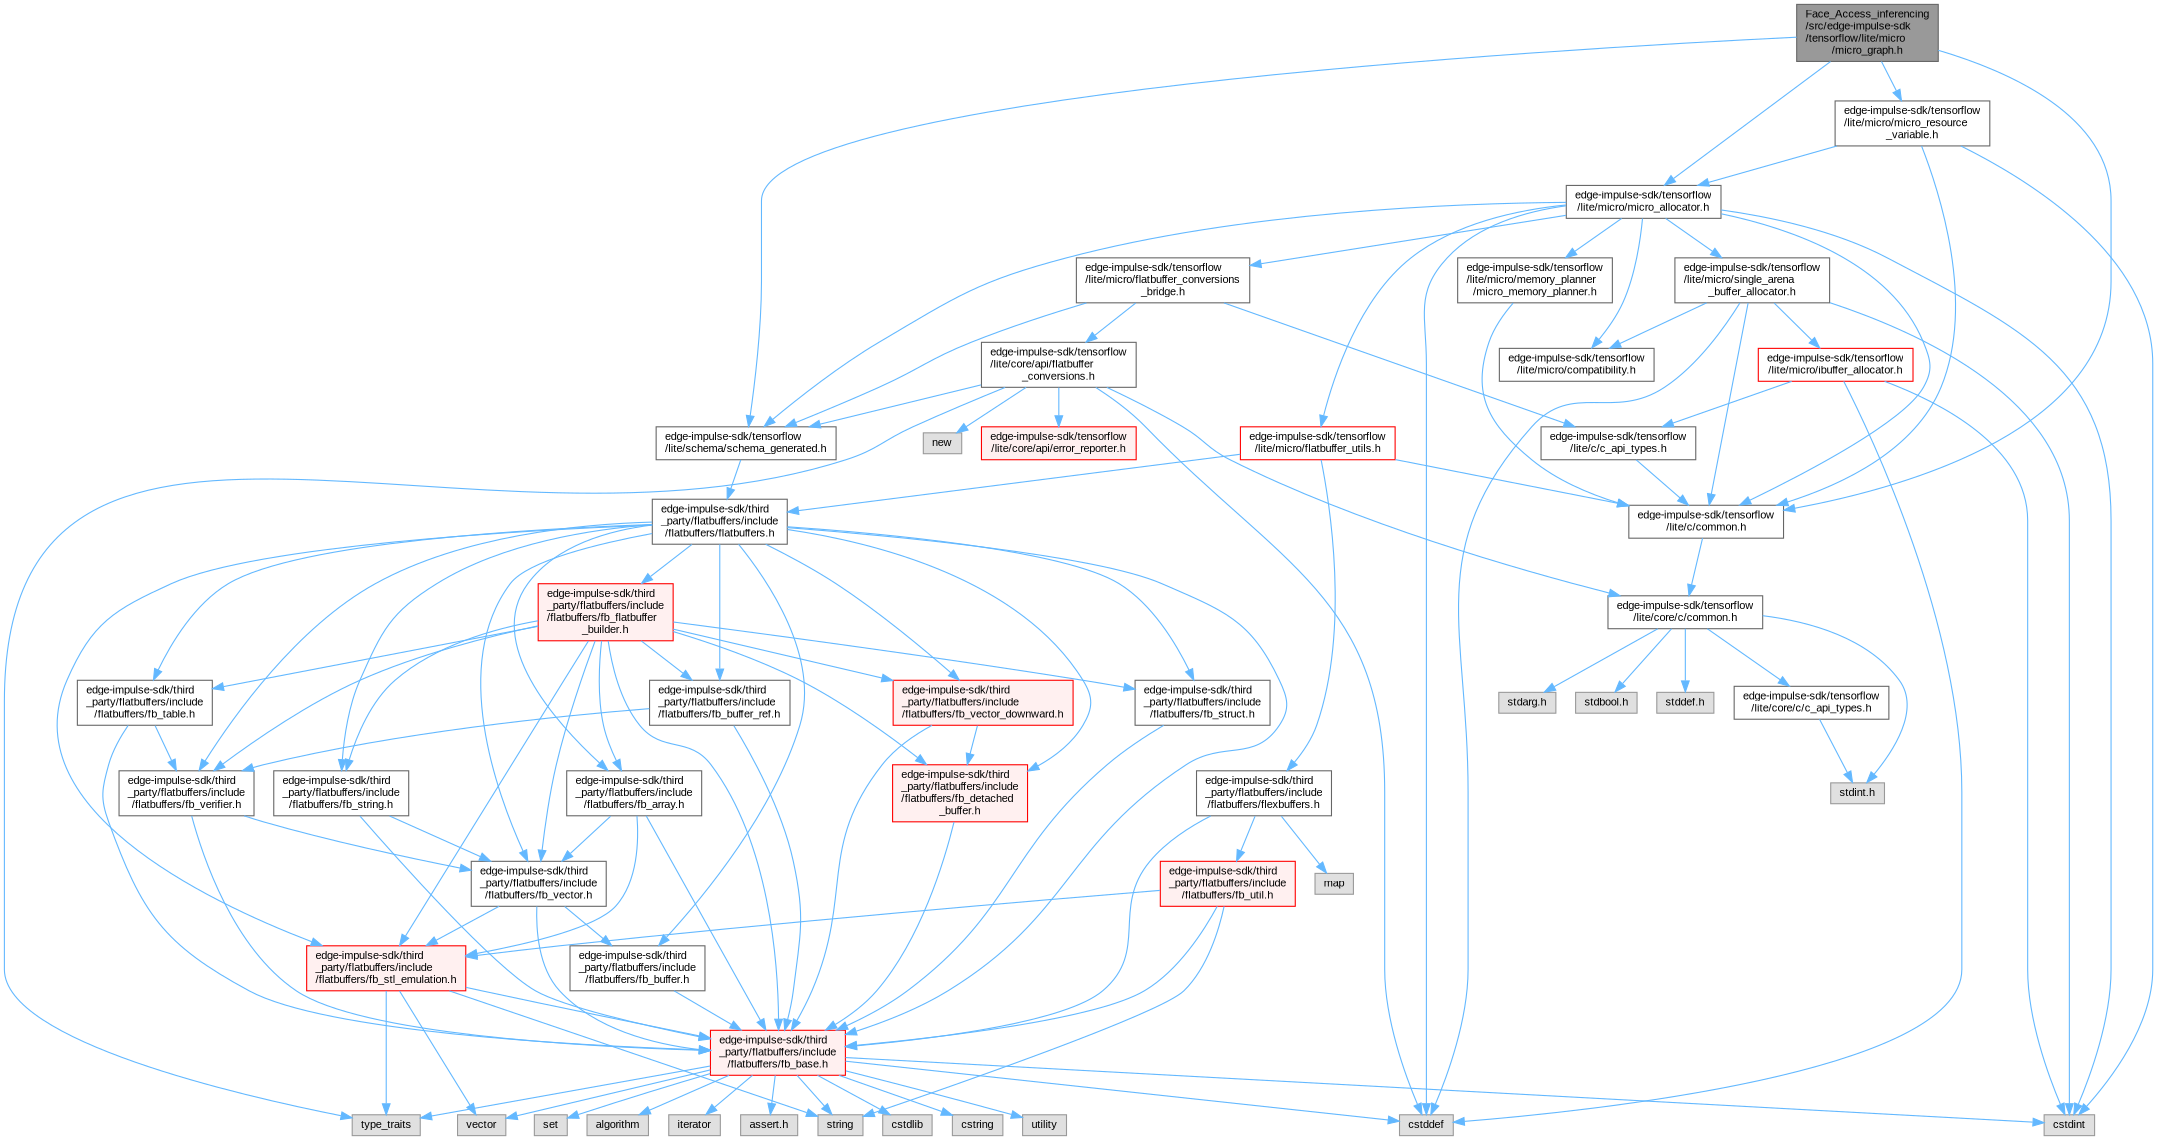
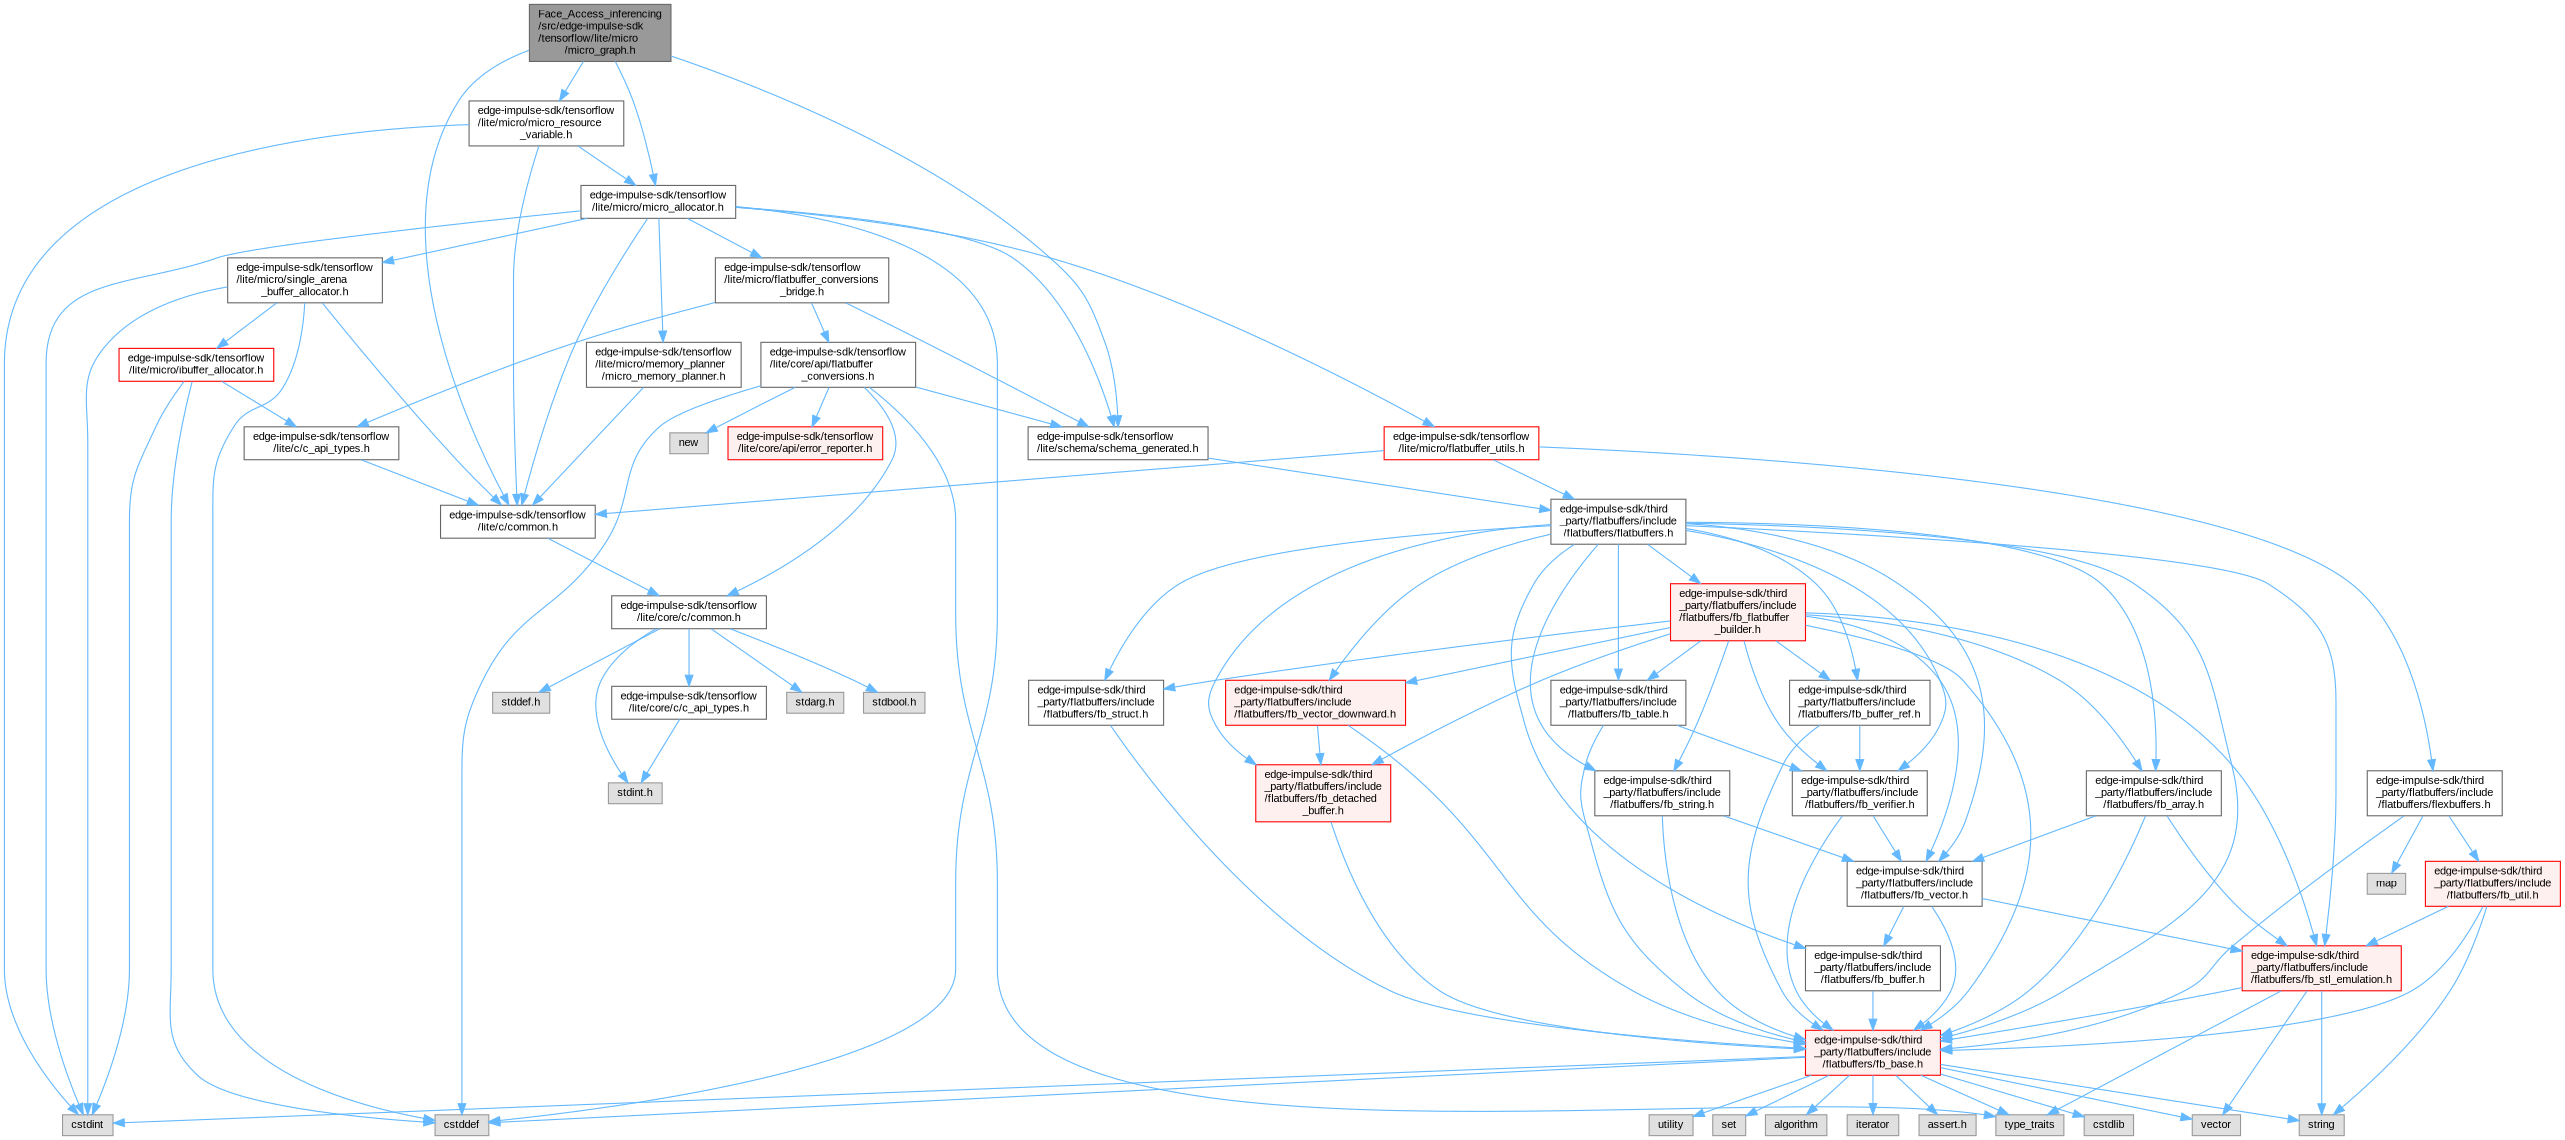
  digraph {
    fontname="Liberation Sans"
    node [color=grey40 fillcolor=white fontname="Liberation Sans" fontsize=10 shape=box style=filled]
    edge [color=steelblue1 fontname="Liberation Sans" fontsize=10 labelfontname=Helvetica labelfontsize=10 style=solid]
    n1 [color=gray40 fillcolor=grey60 fontcolor=black height=0.2 label="Face_Access_inferencing\l/src/edge-impulse-sdk\l/tensorflow/lite/micro\l/micro_graph.h" width=0.4]
    n2 [height=0.2 label="edge-impulse-sdk/tensorflow\l/lite/c/common.h" width=0.4]
    n3 [height=0.2 label="edge-impulse-sdk/tensorflow\l/lite/micro/micro_allocator.h" width=0.4]
    n4 [height=0.2 label="edge-impulse-sdk/tensorflow\l/lite/schema/schema_generated.h" width=0.4]
    n5 [height=0.2 label="edge-impulse-sdk/tensorflow\l/lite/micro/micro_resource\l_variable.h" width=0.4]
    n6 [height=0.2 label="edge-impulse-sdk/tensorflow\l/lite/core/c/common.h" width=0.4]
    n7 [color=grey60 fillcolor="#E0E0E0" height=0.2 label=cstddef width=0.4]
    n8 [color=grey60 fillcolor="#E0E0E0" height=0.2 label=cstdint width=0.4]
    n9 [height=0.2 label="edge-impulse-sdk/tensorflow\l/lite/micro/single_arena\l_buffer_allocator.h" width=0.4]
-   n10 [height=0.2 label="edge-impulse-sdk/tensorflow\l/lite/micro/compatibility.h" width=0.4]
    n11 [color=red height=0.2 label="edge-impulse-sdk/tensorflow\l/lite/micro/flatbuffer_utils.h" width=0.4]
    n12 [height=0.2 label="edge-impulse-sdk/tensorflow\l/lite/micro/memory_planner\l/micro_memory_planner.h" width=0.4]
    n13 [height=0.2 label="edge-impulse-sdk/tensorflow\l/lite/micro/flatbuffer_conversions\l_bridge.h" width=0.4]
    n14 [height=0.2 label="edge-impulse-sdk/third\l_party/flatbuffers/include\l/flatbuffers/flatbuffers.h" width=0.4]
    n15 [color=grey60 fillcolor="#E0E0E0" height=0.2 label="stdarg.h" width=0.4]
    n16 [color=grey60 fillcolor="#E0E0E0" height=0.2 label="stdbool.h" width=0.4]
    n17 [color=grey60 fillcolor="#E0E0E0" height=0.2 label="stddef.h" width=0.4]
    n18 [color=grey60 fillcolor="#E0E0E0" height=0.2 label="stdint.h" width=0.4]
    n19 [height=0.2 label="edge-impulse-sdk/tensorflow\l/lite/core/c/c_api_types.h" width=0.4]
    n20 [color=red height=0.2 label="edge-impulse-sdk/tensorflow\l/lite/micro/ibuffer_allocator.h" width=0.4]
    n21 [height=0.2 label="edge-impulse-sdk/third\l_party/flatbuffers/include\l/flatbuffers/flexbuffers.h" width=0.4]
    n22 [height=0.2 label="edge-impulse-sdk/tensorflow\l/lite/c/c_api_types.h" width=0.4]
    n23 [height=0.2 label="edge-impulse-sdk/tensorflow\l/lite/core/api/flatbuffer\l_conversions.h" width=0.4]
    n24 [height=0.2 label="edge-impulse-sdk/third\l_party/flatbuffers/include\l/flatbuffers/fb_array.h" width=0.4]
    n25 [color=red fillcolor="#FFF0F0" height=0.2 label="edge-impulse-sdk/third\l_party/flatbuffers/include\l/flatbuffers/fb_base.h" width=0.4]
    n26 [color=red fillcolor="#FFF0F0" height=0.2 label="edge-impulse-sdk/third\l_party/flatbuffers/include\l/flatbuffers/fb_stl_emulation.h" width=0.4]
    n27 [height=0.2 label="edge-impulse-sdk/third\l_party/flatbuffers/include\l/flatbuffers/fb_vector.h" width=0.4]
    n28 [height=0.2 label="edge-impulse-sdk/third\l_party/flatbuffers/include\l/flatbuffers/fb_buffer.h" width=0.4]
    n29 [height=0.2 label="edge-impulse-sdk/third\l_party/flatbuffers/include\l/flatbuffers/fb_buffer_ref.h" width=0.4]
    n30 [height=0.2 label="edge-impulse-sdk/third\l_party/flatbuffers/include\l/flatbuffers/fb_verifier.h" width=0.4]
    n31 [color=red fillcolor="#FFF0F0" height=0.2 label="edge-impulse-sdk/third\l_party/flatbuffers/include\l/flatbuffers/fb_detached\l_buffer.h" width=0.4]
    n32 [color=red fillcolor="#FFF0F0" height=0.2 label="edge-impulse-sdk/third\l_party/flatbuffers/include\l/flatbuffers/fb_flatbuffer\l_builder.h" width=0.4]
    n33 [height=0.2 label="edge-impulse-sdk/third\l_party/flatbuffers/include\l/flatbuffers/fb_string.h" width=0.4]
    n34 [height=0.2 label="edge-impulse-sdk/third\l_party/flatbuffers/include\l/flatbuffers/fb_struct.h" width=0.4]
    n35 [height=0.2 label="edge-impulse-sdk/third\l_party/flatbuffers/include\l/flatbuffers/fb_table.h" width=0.4]
    n36 [color=red fillcolor="#FFF0F0" height=0.2 label="edge-impulse-sdk/third\l_party/flatbuffers/include\l/flatbuffers/fb_vector_downward.h" width=0.4]
    n37 [color=grey60 fillcolor="#E0E0E0" height=0.2 label=map width=0.4]
    n38 [color=red fillcolor="#FFF0F0" height=0.2 label="edge-impulse-sdk/third\l_party/flatbuffers/include\l/flatbuffers/fb_util.h" width=0.4]
    n39 [color=grey60 fillcolor="#E0E0E0" height=0.2 label="assert.h" width=0.4]
    n40 [color=grey60 fillcolor="#E0E0E0" height=0.2 label=cstdlib width=0.4]
-   n41 [color=grey60 fillcolor="#E0E0E0" height=0.2 label=cstring width=0.4]
    n42 [color=grey60 fillcolor="#E0E0E0" height=0.2 label=utility width=0.4]
    n43 [color=grey60 fillcolor="#E0E0E0" height=0.2 label=string width=0.4]
    n44 [color=grey60 fillcolor="#E0E0E0" height=0.2 label=type_traits width=0.4]
    n45 [color=grey60 fillcolor="#E0E0E0" height=0.2 label=vector width=0.4]
    n46 [color=grey60 fillcolor="#E0E0E0" height=0.2 label=set width=0.4]
    n47 [color=grey60 fillcolor="#E0E0E0" height=0.2 label=algorithm width=0.4]
    n48 [color=grey60 fillcolor="#E0E0E0" height=0.2 label=iterator width=0.4]
    n49 [color=grey60 fillcolor="#E0E0E0" height=0.2 label=new width=0.4]
    n50 [color=red fillcolor="#FFF0F0" height=0.2 label="edge-impulse-sdk/tensorflow\l/lite/core/api/error_reporter.h" width=0.4]
    n1 -> n2
    n1 -> n3
    n1 -> n4
    n1 -> n5
    n2 -> n6
    n3 -> n2
    n3 -> n4
    n3 -> n7
    n3 -> n8
    n3 -> n9
-   n3 -> n10
    n3 -> n11
    n3 -> n12
    n3 -> n13
    n4 -> n14
    n5 -> n2
    n5 -> n3
    n5 -> n8
    n6 -> n15
    n6 -> n16
    n6 -> n17
    n6 -> n18
    n6 -> n19
    n9 -> n2
    n9 -> n7
    n9 -> n8
-   n9 -> n10
    n9 -> n20
    n11 -> n2
    n11 -> n14
    n11 -> n21
    n12 -> n2
    n13 -> n4
    n13 -> n22
    n13 -> n23
    n14 -> n24
    n14 -> n25
    n14 -> n26
    n14 -> n27
    n14 -> n28
    n14 -> n29
    n14 -> n30
    n14 -> n31
    n14 -> n32
    n14 -> n33
    n14 -> n34
    n14 -> n35
    n14 -> n36
    n19 -> n18
    n20 -> n7
    n20 -> n8
    n20 -> n22
    n21 -> n25
    n21 -> n37
    n21 -> n38
    n22 -> n2
    n23 -> n4
    n23 -> n6
    n23 -> n7
    n23 -> n44
    n23 -> n49
    n23 -> n50
    n24 -> n25
    n24 -> n26
    n24 -> n27
    n25 -> n7
    n25 -> n8
    n25 -> n39
    n25 -> n40
-   n25 -> n41
    n25 -> n42
    n25 -> n43
    n25 -> n44
    n25 -> n45
    n25 -> n46
    n25 -> n47
    n25 -> n48
    n26 -> n25
    n26 -> n43
    n26 -> n44
    n26 -> n45
    n27 -> n25
    n27 -> n26
    n27 -> n28
    n28 -> n25
    n29 -> n25
    n29 -> n30
    n30 -> n25
    n30 -> n27
    n31 -> n25
    n32 -> n24
    n32 -> n25
    n32 -> n26
    n32 -> n27
    n32 -> n29
    n32 -> n30
    n32 -> n31
    n32 -> n33
    n32 -> n34
    n32 -> n35
    n32 -> n36
    n33 -> n25
    n33 -> n27
    n34 -> n25
    n35 -> n25
    n35 -> n30
    n36 -> n25
    n36 -> n31
    n38 -> n25
    n38 -> n26
    n38 -> n43
  }
